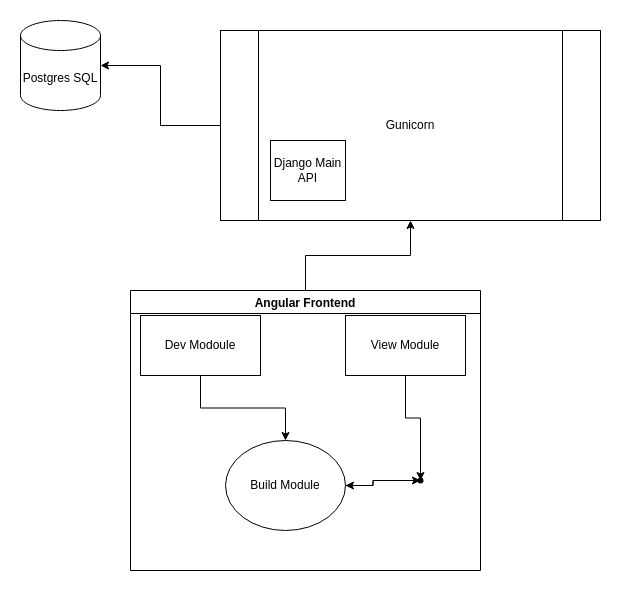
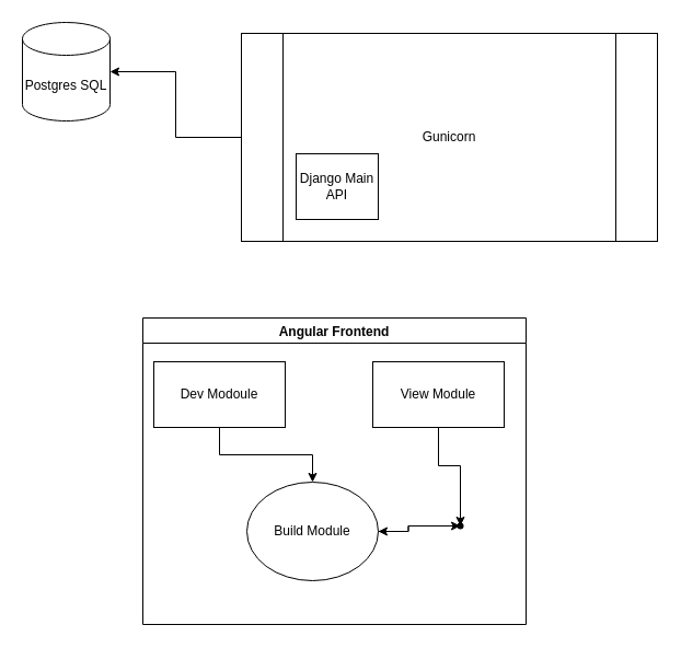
  <mxCell id="0" />
  <mxCell id="1" parent="0" />
  <mxCell id="2" value="Postgres SQL" style="shape=cylinder3;whiteSpace=wrap;html=1;boundedLbl=1;backgroundOutline=1;size=15;" vertex="1" parent="1"><mxGeometry x="20" y="20" width="80" height="90" as="geometry" /></mxCell>
  <mxCell id="3" value="" style="edgeStyle=orthogonalEdgeStyle;rounded=0;orthogonalLoop=1;jettySize=auto;html=1;" edge="1" parent="1" source="4" target="2"><mxGeometry relative="1" as="geometry" /></mxCell>
  <mxCell id="4" value="Gunicorn" style="shape=process;whiteSpace=wrap;html=1;backgroundOutline=1;" vertex="1" parent="1"><mxGeometry x="220" y="30" width="380" height="190" as="geometry" /></mxCell>
- <mxCell id="5" value="" style="edgeStyle=orthogonalEdgeStyle;rounded=0;orthogonalLoop=1;jettySize=auto;html=1;" edge="1" parent="1" source="6" target="4"><mxGeometry relative="1" as="geometry" /></mxCell>
  <mxCell id="6" value="Angular Frontend" style="swimlane;" vertex="1" parent="1"><mxGeometry x="130" y="290" width="350" height="280" as="geometry" /></mxCell>
  <mxCell id="7" value="" style="edgeStyle=orthogonalEdgeStyle;rounded=0;orthogonalLoop=1;jettySize=auto;html=1;" edge="1" parent="6" source="8" target="12"><mxGeometry relative="1" as="geometry" /></mxCell>
- <mxCell id="8" value="Dev Modoule" style="whiteSpace=wrap;html=1;" vertex="1" parent="6"><mxGeometry x="10" y="25" width="120" height="60" as="geometry" /></mxCell>
+ <mxCell id="8" value="Dev Modoule" style="whiteSpace=wrap;html=1;" vertex="1" parent="6"><mxGeometry x="10" y="40" width="120" height="60" as="geometry" /></mxCell>
  <mxCell id="9" value="" style="edgeStyle=orthogonalEdgeStyle;rounded=0;orthogonalLoop=1;jettySize=auto;html=1;" edge="1" parent="6" source="10" target="14"><mxGeometry relative="1" as="geometry" /></mxCell>
- <mxCell id="10" value="View Module" style="whiteSpace=wrap;html=1;" vertex="1" parent="6"><mxGeometry x="215" y="25" width="120" height="60" as="geometry" /></mxCell>
+ <mxCell id="10" value="View Module" style="whiteSpace=wrap;html=1;" vertex="1" parent="6"><mxGeometry x="210" y="40" width="120" height="60" as="geometry" /></mxCell>
  <mxCell id="11" value="" style="edgeStyle=orthogonalEdgeStyle;rounded=0;orthogonalLoop=1;jettySize=auto;html=1;" edge="1" parent="6" source="12" target="14"><mxGeometry relative="1" as="geometry" /></mxCell>
  <mxCell id="12" value="Build Module" style="ellipse;whiteSpace=wrap;html=1;" vertex="1" parent="6"><mxGeometry x="95" y="150" width="120" height="90" as="geometry" /></mxCell>
  <mxCell id="13" value="" style="edgeStyle=orthogonalEdgeStyle;rounded=0;orthogonalLoop=1;jettySize=auto;html=1;" edge="1" parent="6" source="14" target="12"><mxGeometry relative="1" as="geometry" /></mxCell>
  <mxCell id="14" value="" style="shape=waypoint;sketch=0;size=6;pointerEvents=1;points=[];fillColor=default;resizable=0;rotatable=0;perimeter=centerPerimeter;snapToPoint=1;" vertex="1" parent="6"><mxGeometry x="270" y="170" width="40" height="40" as="geometry" /></mxCell>
  <mxCell id="15" value="Django Main&lt;br&gt;API" style="rounded=0;whiteSpace=wrap;html=1;" vertex="1" parent="1"><mxGeometry x="270" y="140" width="75" height="60" as="geometry" /></mxCell>
